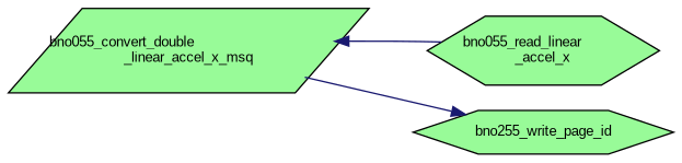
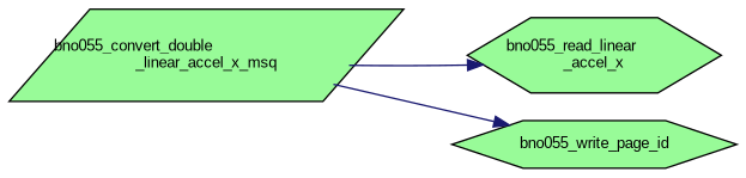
  digraph {
    fontname="Liberation Sans"
    rankdir=LR
    node [color=black fillcolor=palegreen fontname="Liberation Sans" fontsize=10 shape=hexagon style=filled]
    edge [color=midnightblue fontname="Liberation Sans" fontsize=10 labelfontname=Helvetica labelfontsize=10 style=solid]
    n1 [fontcolor=black height=0.2 label="bno055_convert_double\l_linear_accel_x_msq" shape=parallelogram width=0.4]
    n2 [height=0.2 label="bno055_read_linear\l_accel_x" width=0.4]
-   n3 [height=0.2 label=bno255_write_page_id width=0.4]
-   n2 -> n1
+   n3 [height=0.2 label=bno055_write_page_id width=0.4]
+   n1 -> n2
    n1 -> n3
  }
